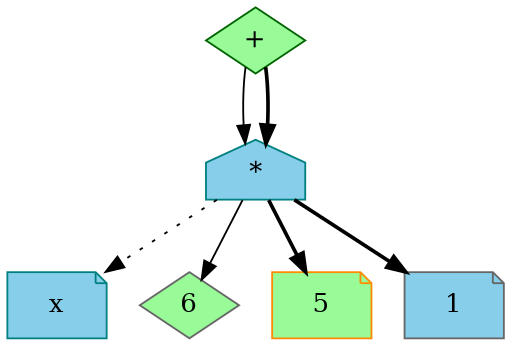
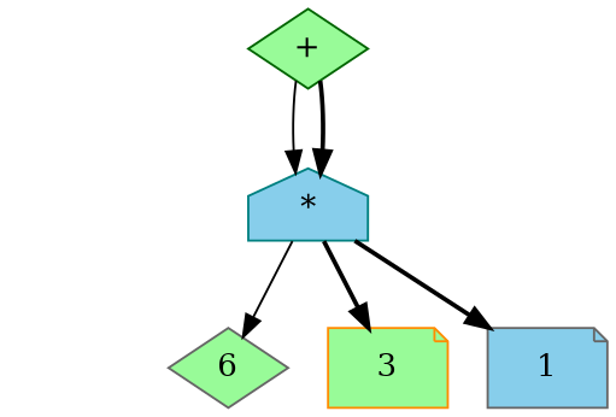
  digraph {
    node [color=teal fillcolor=palegreen shape=note style=filled]
    edge [style=bold]
    "+" [color=darkgreen shape=diamond]
    "*" [fillcolor=skyblue shape=house]
-   x [fillcolor=skyblue]
    6 [color=gray40 shape=diamond]
-   3 [color=darkorange label=5]
+   3 [color=darkorange]
    n6 [color=gray40 fillcolor=skyblue label=1]
    "+" -> "*" [style=solid]
    "+" -> "*"
-   "*" -> x [style=dotted]
    "*" -> 6 [style=solid]
    "*" -> 3
    "*" -> n6
  }
